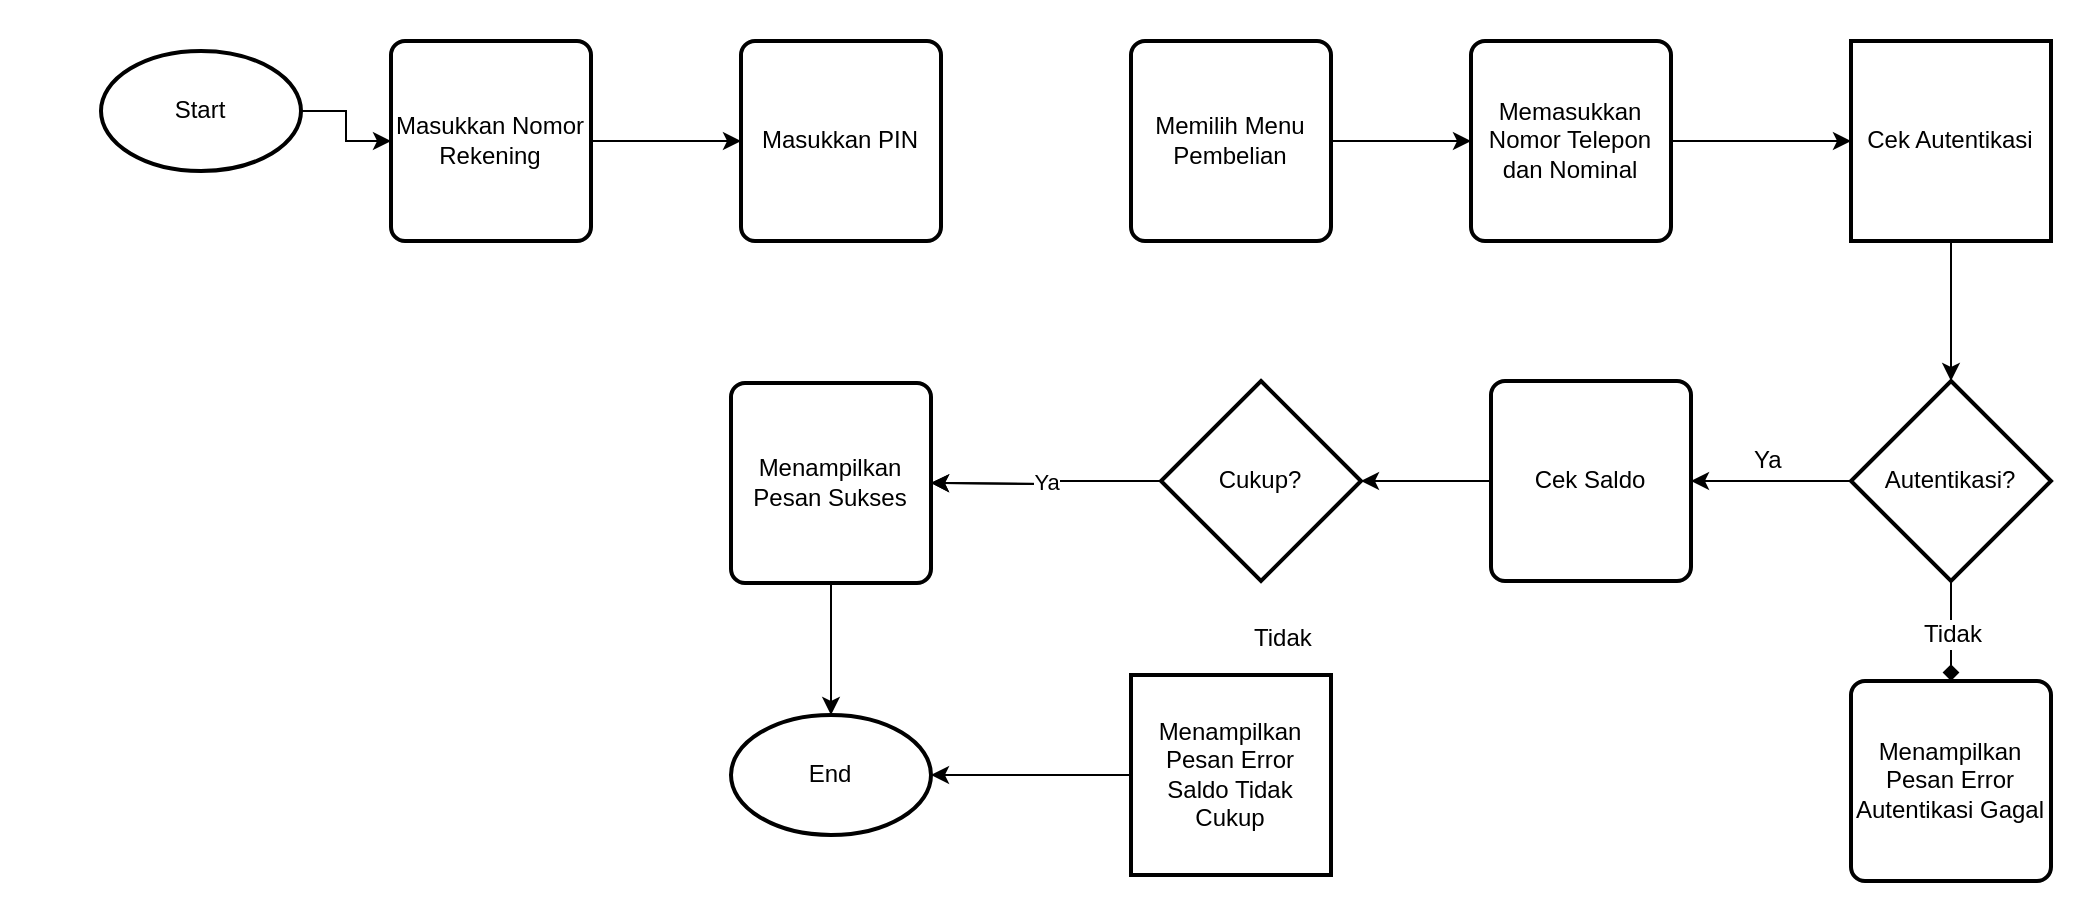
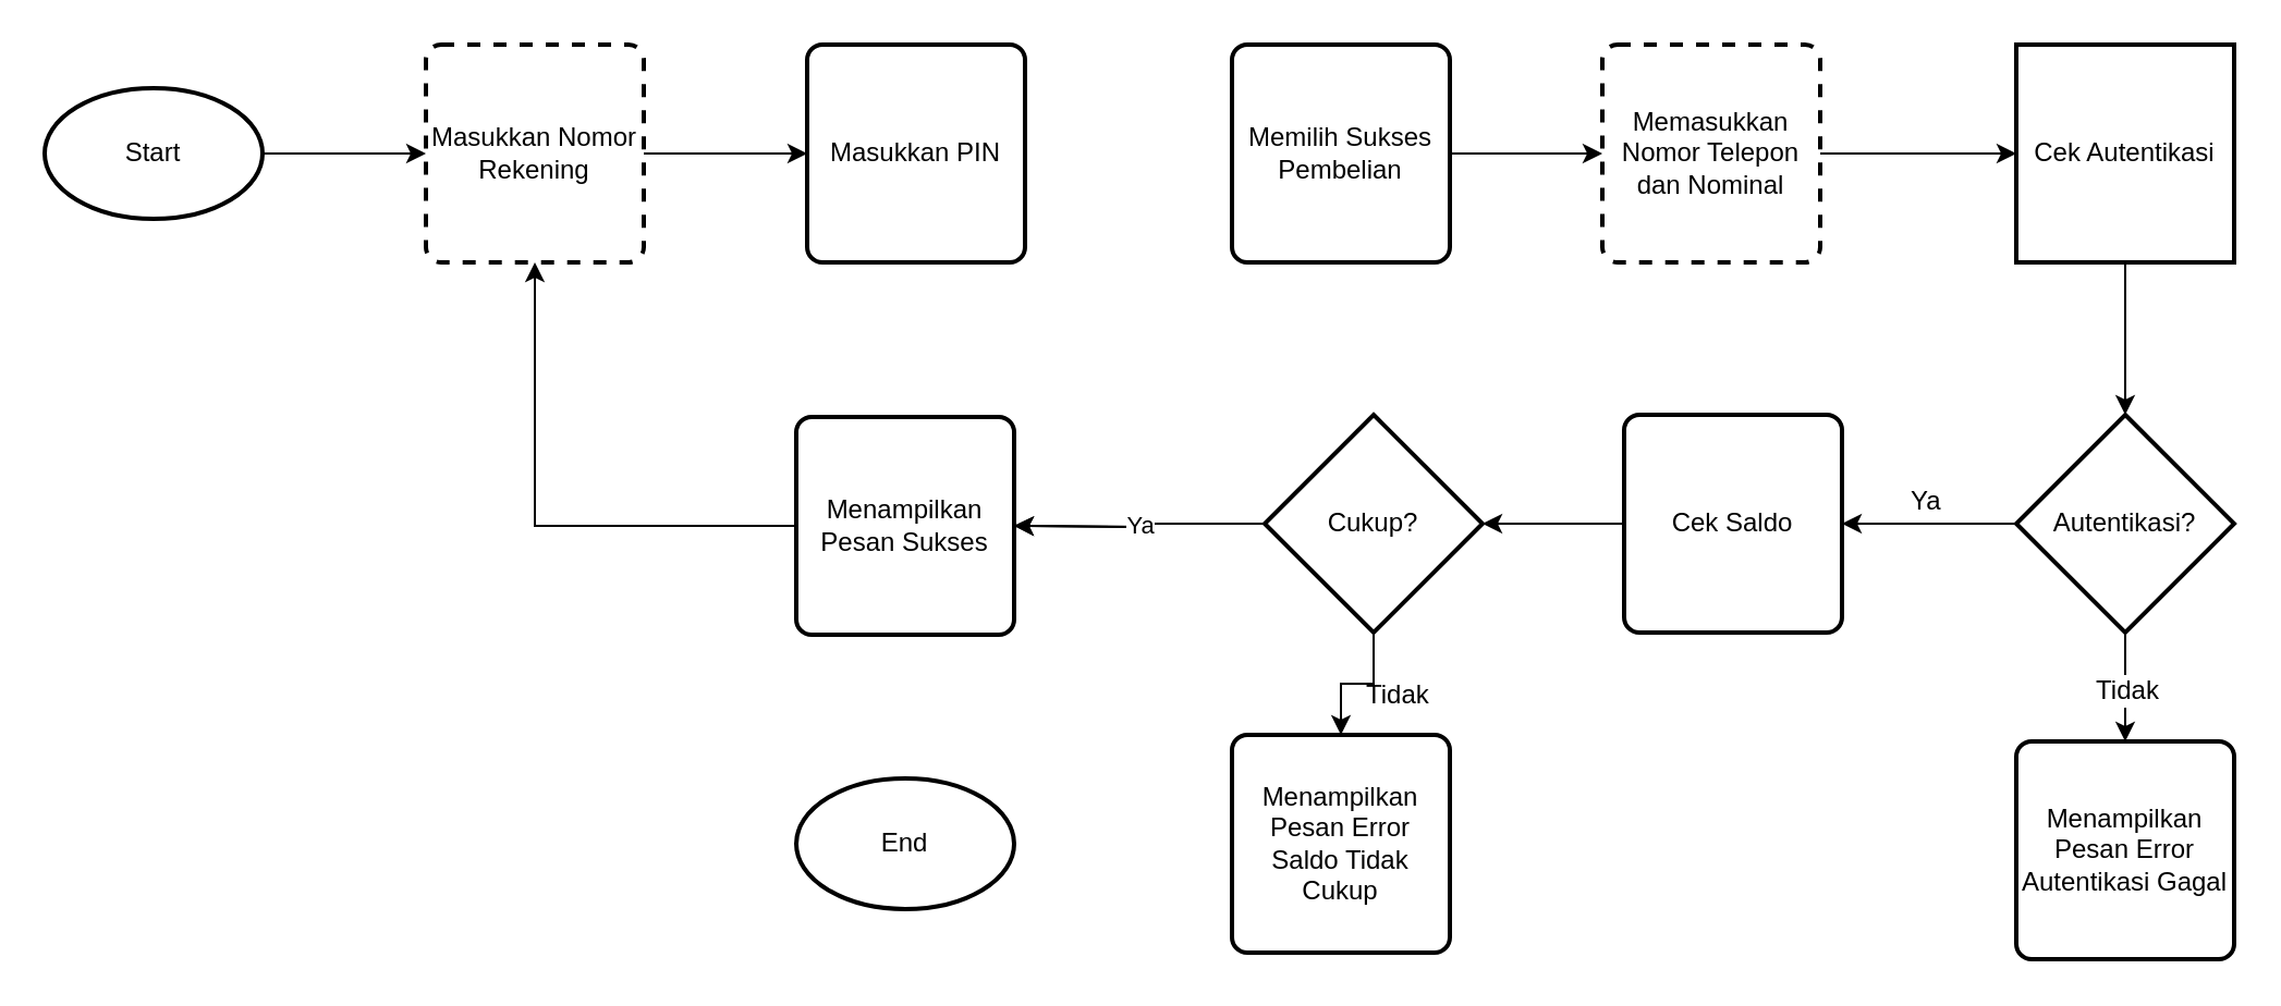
  <mxCell id="0" />
  <mxCell id="1" parent="0" />
  <mxCell id="2" value="" style="edgeStyle=orthogonalEdgeStyle;rounded=0;orthogonalLoop=1;jettySize=auto;html=1;" edge="1" parent="1" source="3" target="5"><mxGeometry relative="1" as="geometry" /></mxCell>
- <mxCell id="3" value="Start" style="strokeWidth=2;html=1;shape=mxgraph.flowchart.start_1;whiteSpace=wrap;" vertex="1" parent="1"><mxGeometry x="50" y="25" width="100" height="60" as="geometry" /></mxCell>
+ <mxCell id="3" value="Start" style="strokeWidth=2;html=1;shape=mxgraph.flowchart.start_1;whiteSpace=wrap;" vertex="1" parent="1"><mxGeometry x="20" y="40" width="100" height="60" as="geometry" /></mxCell>
  <mxCell id="4" value="" style="edgeStyle=orthogonalEdgeStyle;rounded=0;orthogonalLoop=1;jettySize=auto;html=1;" edge="1" parent="1" source="5" target="6"><mxGeometry relative="1" as="geometry" /></mxCell>
- <mxCell id="5" value="Masukkan Nomor Rekening" style="rounded=1;whiteSpace=wrap;html=1;absoluteArcSize=1;arcSize=14;strokeWidth=2;" vertex="1" parent="1"><mxGeometry x="195" y="20" width="100" height="100" as="geometry" /></mxCell>
+ <mxCell id="5" value="Masukkan Nomor Rekening" style="rounded=1;whiteSpace=wrap;html=1;absoluteArcSize=1;arcSize=14;strokeWidth=2;dashed=1;" vertex="1" parent="1"><mxGeometry x="195" y="20" width="100" height="100" as="geometry" /></mxCell>
  <mxCell id="6" value="Masukkan PIN" style="rounded=1;whiteSpace=wrap;html=1;absoluteArcSize=1;arcSize=14;strokeWidth=2;" vertex="1" parent="1"><mxGeometry x="370" y="20" width="100" height="100" as="geometry" /></mxCell>
  <mxCell id="7" value="" style="edgeStyle=orthogonalEdgeStyle;rounded=0;orthogonalLoop=1;jettySize=auto;html=1;" edge="1" parent="1" source="8" target="10"><mxGeometry relative="1" as="geometry" /></mxCell>
- <mxCell id="8" value="Memilih Menu Pembelian" style="rounded=1;whiteSpace=wrap;html=1;absoluteArcSize=1;arcSize=14;strokeWidth=2;" vertex="1" parent="1"><mxGeometry x="565" y="20" width="100" height="100" as="geometry" /></mxCell>
+ <mxCell id="8" value="Memilih Sukses Pembelian" style="rounded=1;whiteSpace=wrap;html=1;absoluteArcSize=1;arcSize=14;strokeWidth=2;" vertex="1" parent="1"><mxGeometry x="565" y="20" width="100" height="100" as="geometry" /></mxCell>
  <mxCell id="9" style="edgeStyle=orthogonalEdgeStyle;rounded=0;orthogonalLoop=1;jettySize=auto;html=1;entryX=0;entryY=0.5;entryDx=0;entryDy=0;" edge="1" parent="1" source="10" target="12"><mxGeometry relative="1" as="geometry" /></mxCell>
- <mxCell id="10" value="Memasukkan Nomor Telepon dan Nominal" style="rounded=1;whiteSpace=wrap;html=1;absoluteArcSize=1;arcSize=14;strokeWidth=2;" vertex="1" parent="1"><mxGeometry x="735" y="20" width="100" height="100" as="geometry" /></mxCell>
+ <mxCell id="10" value="Memasukkan Nomor Telepon dan Nominal" style="rounded=1;whiteSpace=wrap;html=1;absoluteArcSize=1;arcSize=14;strokeWidth=2;dashed=1;" vertex="1" parent="1"><mxGeometry x="735" y="20" width="100" height="100" as="geometry" /></mxCell>
  <mxCell id="11" style="edgeStyle=orthogonalEdgeStyle;rounded=0;orthogonalLoop=1;jettySize=auto;html=1;" edge="1" parent="1" source="12" target="16"><mxGeometry relative="1" as="geometry" /></mxCell>
  <mxCell id="12" value="Cek Autentikasi" style="whiteSpace=wrap;html=1;absoluteArcSize=1;arcSize=0;strokeWidth=2;rounded=0;" vertex="1" parent="1"><mxGeometry x="925" y="20" width="100" height="100" as="geometry" /></mxCell>
- <mxCell id="13" style="edgeStyle=orthogonalEdgeStyle;rounded=0;orthogonalLoop=1;jettySize=auto;html=1;endArrow=diamond;" edge="1" parent="1" source="16" target="19"><mxGeometry relative="1" as="geometry" /></mxCell>
+ <mxCell id="13" style="edgeStyle=orthogonalEdgeStyle;rounded=0;orthogonalLoop=1;jettySize=auto;html=1;" edge="1" parent="1" source="16" target="19"><mxGeometry relative="1" as="geometry" /></mxCell>
  <mxCell id="14" value="Tidak" style="text;html=1;resizable=0;points=[];align=center;verticalAlign=middle;labelBackgroundColor=#ffffff;" vertex="1" connectable="0" parent="13"><mxGeometry x="0.029" relative="1" as="geometry"><mxPoint as="offset" /></mxGeometry></mxCell>
  <mxCell id="15" style="edgeStyle=orthogonalEdgeStyle;rounded=0;orthogonalLoop=1;jettySize=auto;html=1;entryX=1;entryY=0.5;entryDx=0;entryDy=0;" edge="1" parent="1" source="16" target="18"><mxGeometry relative="1" as="geometry" /></mxCell>
  <mxCell id="16" value="Autentikasi?" style="strokeWidth=2;html=1;shape=mxgraph.flowchart.decision;whiteSpace=wrap;" vertex="1" parent="1"><mxGeometry x="925" y="190" width="100" height="100" as="geometry" /></mxCell>
  <mxCell id="17" style="edgeStyle=orthogonalEdgeStyle;rounded=0;orthogonalLoop=1;jettySize=auto;html=1;" edge="1" parent="1" source="18" target="23"><mxGeometry relative="1" as="geometry" /></mxCell>
  <mxCell id="18" value="Cek Saldo" style="rounded=1;whiteSpace=wrap;html=1;absoluteArcSize=1;arcSize=14;strokeWidth=2;" vertex="1" parent="1"><mxGeometry x="745" y="190" width="100" height="100" as="geometry" /></mxCell>
  <mxCell id="19" value="Menampilkan Pesan Error Autentikasi Gagal" style="rounded=1;whiteSpace=wrap;html=1;absoluteArcSize=1;arcSize=14;strokeWidth=2;" vertex="1" parent="1"><mxGeometry x="925" y="340" width="100" height="100" as="geometry" /></mxCell>
  <mxCell id="20" style="edgeStyle=orthogonalEdgeStyle;rounded=0;orthogonalLoop=1;jettySize=auto;html=1;" edge="1" parent="1" source="23"><mxGeometry relative="1" as="geometry"><mxPoint x="465" y="241" as="targetPoint" /></mxGeometry></mxCell>
  <mxCell id="21" value="Ya" style="edgeStyle=orthogonalEdgeStyle;rounded=0;orthogonalLoop=1;jettySize=auto;html=1;" edge="1" parent="1" source="23"><mxGeometry relative="1" as="geometry"><mxPoint x="465" y="241" as="targetPoint" /></mxGeometry></mxCell>
+ <mxCell id="22" style="edgeStyle=orthogonalEdgeStyle;rounded=0;orthogonalLoop=1;jettySize=auto;html=1;" edge="1" parent="1" source="23" target="26"><mxGeometry relative="1" as="geometry" /></mxCell>
  <mxCell id="23" value="Cukup?" style="strokeWidth=2;html=1;shape=mxgraph.flowchart.decision;whiteSpace=wrap;" vertex="1" parent="1"><mxGeometry x="580" y="190" width="100" height="100" as="geometry" /></mxCell>
  <mxCell id="24" value="End" style="strokeWidth=2;html=1;shape=mxgraph.flowchart.start_1;whiteSpace=wrap;" vertex="1" parent="1"><mxGeometry x="365" y="357" width="100" height="60" as="geometry" /></mxCell>
- <mxCell id="25" style="edgeStyle=orthogonalEdgeStyle;rounded=0;orthogonalLoop=1;jettySize=auto;html=1;entryX=1;entryY=0.5;entryDx=0;entryDy=0;entryPerimeter=0;" edge="1" parent="1" source="26" target="24"><mxGeometry relative="1" as="geometry" /></mxCell>
- <mxCell id="26" value="Menampilkan Pesan Error Saldo Tidak Cukup" style="whiteSpace=wrap;html=1;absoluteArcSize=1;arcSize=14;strokeWidth=2;rounded=0;" vertex="1" parent="1"><mxGeometry x="565" y="337" width="100" height="100" as="geometry" /></mxCell>
- <mxCell id="27" style="edgeStyle=orthogonalEdgeStyle;rounded=0;orthogonalLoop=1;jettySize=auto;html=1;" edge="1" parent="1" source="28" target="24"><mxGeometry relative="1" as="geometry" /></mxCell>
+ <mxCell id="26" value="Menampilkan Pesan Error Saldo Tidak Cukup" style="rounded=1;whiteSpace=wrap;html=1;absoluteArcSize=1;arcSize=14;strokeWidth=2;" vertex="1" parent="1"><mxGeometry x="565" y="337" width="100" height="100" as="geometry" /></mxCell>
+ <mxCell id="27" style="edgeStyle=orthogonalEdgeStyle;rounded=0;orthogonalLoop=1;jettySize=auto;html=1;" edge="1" parent="1" source="28" target="5"><mxGeometry relative="1" as="geometry" /></mxCell>
  <mxCell id="28" value="Menampilkan Pesan Sukses" style="rounded=1;whiteSpace=wrap;html=1;absoluteArcSize=1;arcSize=14;strokeWidth=2;" vertex="1" parent="1"><mxGeometry x="365" y="191" width="100" height="100" as="geometry" /></mxCell>
  <mxCell id="29" value="Ya" style="text;html=1;resizable=0;points=[];autosize=1;align=left;verticalAlign=top;spacingTop=-4;" vertex="1" parent="1"><mxGeometry x="875" y="220" width="30" height="10" as="geometry" /></mxCell>
  <mxCell id="30" value="Tidak" style="text;html=1;resizable=0;points=[];autosize=1;align=left;verticalAlign=top;spacingTop=-4;" vertex="1" parent="1"><mxGeometry x="625" y="308.5" width="40" height="10" as="geometry" /></mxCell>
